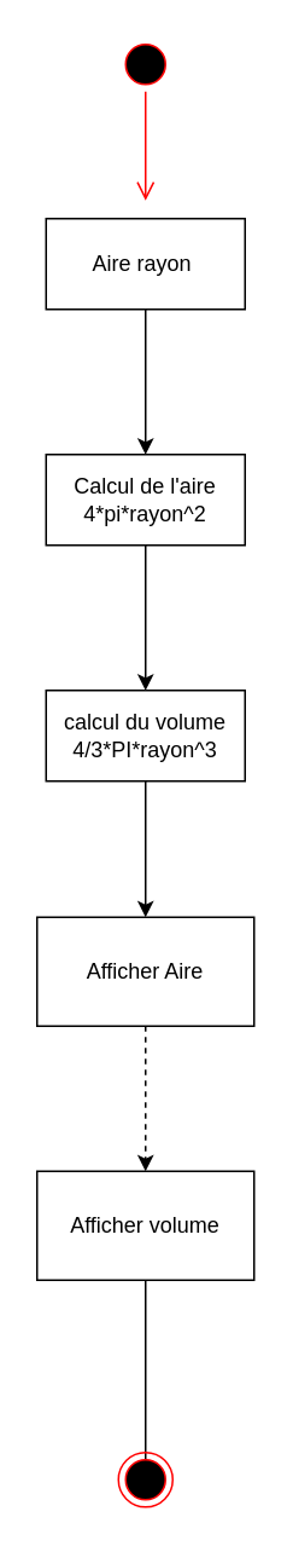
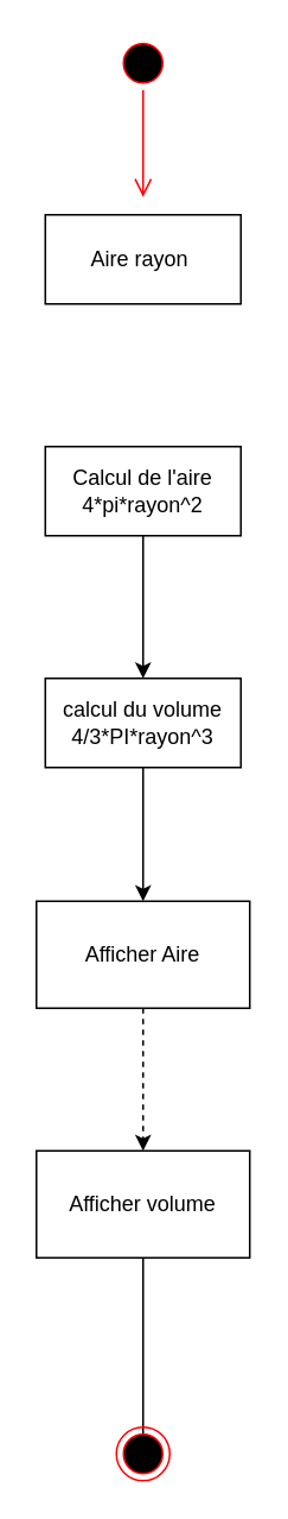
  <mxCell id="0" />
  <mxCell id="1" parent="0" />
- <mxCell id="2" value="" style="edgeStyle=orthogonalEdgeStyle;rounded=0;orthogonalLoop=1;jettySize=auto;html=1;" edge="1" parent="1" source="3" target="5"><mxGeometry relative="1" as="geometry" /></mxCell>
  <mxCell id="3" value="Aire rayon&amp;nbsp;" style="html=1;whiteSpace=wrap;" vertex="1" parent="1"><mxGeometry x="25" y="120" width="110" height="50" as="geometry" /></mxCell>
  <mxCell id="4" value="" style="edgeStyle=orthogonalEdgeStyle;rounded=0;orthogonalLoop=1;jettySize=auto;html=1;" edge="1" parent="1" source="5" target="7"><mxGeometry relative="1" as="geometry" /></mxCell>
  <mxCell id="5" value="Calcul de l'aire&lt;br&gt;4*pi*rayon^2" style="html=1;whiteSpace=wrap;" vertex="1" parent="1"><mxGeometry x="25" y="250" width="110" height="50" as="geometry" /></mxCell>
  <mxCell id="6" value="" style="edgeStyle=orthogonalEdgeStyle;rounded=0;orthogonalLoop=1;jettySize=auto;html=1;" edge="1" parent="1" source="7" target="11"><mxGeometry relative="1" as="geometry" /></mxCell>
  <mxCell id="7" value="calcul du volume&lt;br&gt;4/3*PI*rayon^3" style="html=1;whiteSpace=wrap;" vertex="1" parent="1"><mxGeometry x="25" y="380" width="110" height="50" as="geometry" /></mxCell>
  <mxCell id="8" value="" style="ellipse;html=1;shape=startState;fillColor=#000000;strokeColor=#ff0000;" vertex="1" parent="1"><mxGeometry x="65" y="20" width="30" height="30" as="geometry" /></mxCell>
  <mxCell id="9" value="" style="edgeStyle=orthogonalEdgeStyle;html=1;verticalAlign=bottom;endArrow=open;endSize=8;strokeColor=#ff0000;rounded=0;" edge="1" source="8" parent="1"><mxGeometry relative="1" as="geometry"><mxPoint x="80" y="110" as="targetPoint" /></mxGeometry></mxCell>
  <mxCell id="10" value="" style="edgeStyle=orthogonalEdgeStyle;rounded=0;orthogonalLoop=1;jettySize=auto;html=1;dashed=1;" edge="1" parent="1" source="11" target="13"><mxGeometry relative="1" as="geometry" /></mxCell>
  <mxCell id="11" value="Afficher Aire" style="whiteSpace=wrap;html=1;" vertex="1" parent="1"><mxGeometry x="20" y="505" width="120" height="60" as="geometry" /></mxCell>
  <mxCell id="12" value="" style="edgeStyle=orthogonalEdgeStyle;rounded=0;orthogonalLoop=1;jettySize=auto;html=1;" edge="1" parent="1" source="13" target="14"><mxGeometry relative="1" as="geometry" /></mxCell>
  <mxCell id="13" value="Afficher volume" style="whiteSpace=wrap;html=1;" vertex="1" parent="1"><mxGeometry x="20" y="645" width="120" height="60" as="geometry" /></mxCell>
  <mxCell id="14" value="" style="shape=waypoint;sketch=0;size=6;pointerEvents=1;points=[];fillColor=default;resizable=0;rotatable=0;perimeter=centerPerimeter;snapToPoint=1;" vertex="1" parent="1"><mxGeometry x="70" y="805" width="20" height="20" as="geometry" /></mxCell>
  <mxCell id="15" value="" style="ellipse;html=1;shape=endState;fillColor=#000000;strokeColor=#ff0000;" vertex="1" parent="1"><mxGeometry x="65" y="800" width="30" height="30" as="geometry" /></mxCell>
